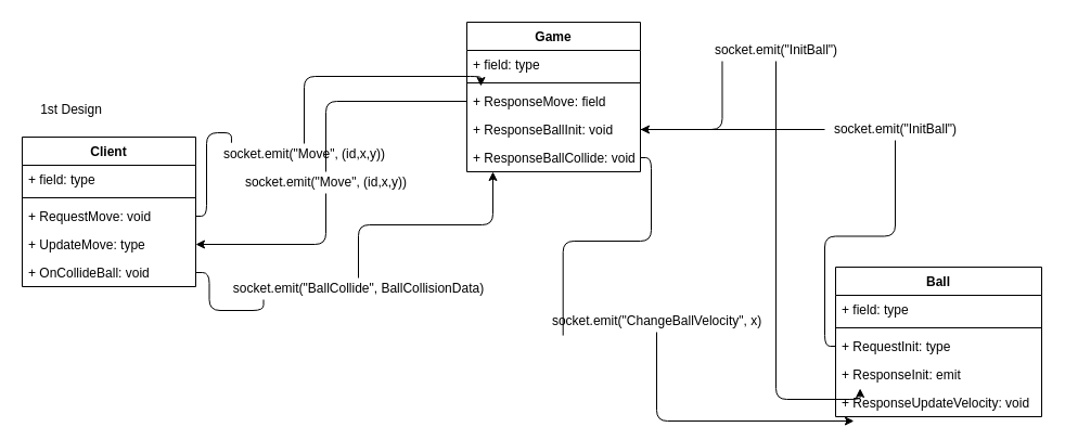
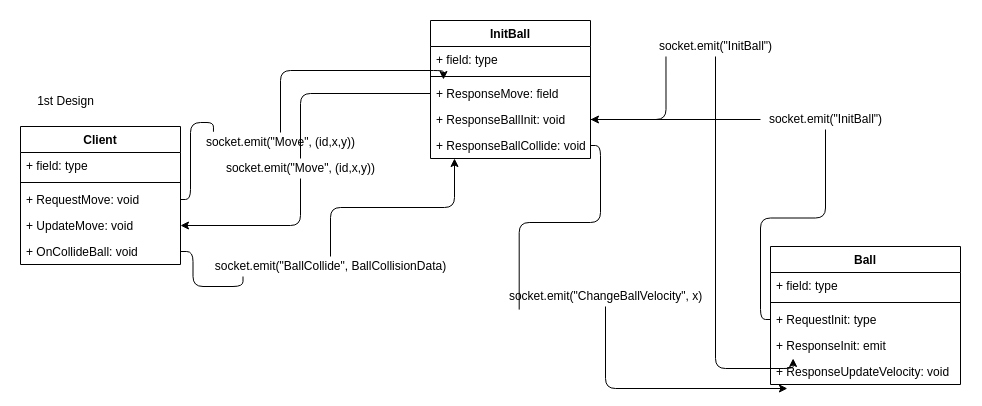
  <mxCell id="0" />
  <mxCell id="1" parent="0" />
  <mxCell id="2" value="Client" style="swimlane;fontStyle=1;align=center;verticalAlign=top;childLayout=stackLayout;horizontal=1;startSize=26;horizontalStack=0;resizeParent=1;resizeParentMax=0;resizeLast=0;collapsible=1;marginBottom=0;" vertex="1" parent="1"><mxGeometry x="20" y="126" width="160" height="138" as="geometry" /></mxCell>
  <mxCell id="3" value="+ field: type" style="text;strokeColor=none;fillColor=none;align=left;verticalAlign=top;spacingLeft=4;spacingRight=4;overflow=hidden;rotatable=0;points=[[0,0.5],[1,0.5]];portConstraint=eastwest;" vertex="1" parent="2"><mxGeometry y="26" width="160" height="26" as="geometry" /></mxCell>
  <mxCell id="4" value="" style="line;strokeWidth=1;fillColor=none;align=left;verticalAlign=middle;spacingTop=-1;spacingLeft=3;spacingRight=3;rotatable=0;labelPosition=right;points=[];portConstraint=eastwest;" vertex="1" parent="2"><mxGeometry y="52" width="160" height="8" as="geometry" /></mxCell>
  <mxCell id="5" value="+ RequestMove: void" style="text;strokeColor=none;fillColor=none;align=left;verticalAlign=top;spacingLeft=4;spacingRight=4;overflow=hidden;rotatable=0;points=[[0,0.5],[1,0.5]];portConstraint=eastwest;" vertex="1" parent="2"><mxGeometry y="60" width="160" height="26" as="geometry" /></mxCell>
- <mxCell id="6" value="+ UpdateMove: type" style="text;strokeColor=none;fillColor=none;align=left;verticalAlign=top;spacingLeft=4;spacingRight=4;overflow=hidden;rotatable=0;points=[[0,0.5],[1,0.5]];portConstraint=eastwest;" vertex="1" parent="2"><mxGeometry y="86" width="160" height="26" as="geometry" /></mxCell>
+ <mxCell id="6" value="+ UpdateMove: void" style="text;strokeColor=none;fillColor=none;align=left;verticalAlign=top;spacingLeft=4;spacingRight=4;overflow=hidden;rotatable=0;points=[[0,0.5],[1,0.5]];portConstraint=eastwest;" vertex="1" parent="2"><mxGeometry y="86" width="160" height="26" as="geometry" /></mxCell>
  <mxCell id="7" value="+ OnCollideBall: void" style="text;strokeColor=none;fillColor=none;align=left;verticalAlign=top;spacingLeft=4;spacingRight=4;overflow=hidden;rotatable=0;points=[[0,0.5],[1,0.5]];portConstraint=eastwest;" vertex="1" parent="2"><mxGeometry y="112" width="160" height="26" as="geometry" /></mxCell>
- <mxCell id="8" value="Game" style="swimlane;fontStyle=1;align=center;verticalAlign=top;childLayout=stackLayout;horizontal=1;startSize=26;horizontalStack=0;resizeParent=1;resizeParentMax=0;resizeLast=0;collapsible=1;marginBottom=0;" vertex="1" parent="1"><mxGeometry x="430" y="20" width="160" height="138" as="geometry" /></mxCell>
+ <mxCell id="8" value="InitBall" style="swimlane;fontStyle=1;align=center;verticalAlign=top;childLayout=stackLayout;horizontal=1;startSize=26;horizontalStack=0;resizeParent=1;resizeParentMax=0;resizeLast=0;collapsible=1;marginBottom=0;" vertex="1" parent="1"><mxGeometry x="430" y="20" width="160" height="138" as="geometry" /></mxCell>
  <mxCell id="9" value="+ field: type" style="text;strokeColor=none;fillColor=none;align=left;verticalAlign=top;spacingLeft=4;spacingRight=4;overflow=hidden;rotatable=0;points=[[0,0.5],[1,0.5]];portConstraint=eastwest;" vertex="1" parent="8"><mxGeometry y="26" width="160" height="26" as="geometry" /></mxCell>
  <mxCell id="10" value="" style="line;strokeWidth=1;fillColor=none;align=left;verticalAlign=middle;spacingTop=-1;spacingLeft=3;spacingRight=3;rotatable=0;labelPosition=right;points=[];portConstraint=eastwest;" vertex="1" parent="8"><mxGeometry y="52" width="160" height="8" as="geometry" /></mxCell>
  <mxCell id="11" value="+ ResponseMove: field" style="text;strokeColor=none;fillColor=none;align=left;verticalAlign=top;spacingLeft=4;spacingRight=4;overflow=hidden;rotatable=0;points=[[0,0.5],[1,0.5]];portConstraint=eastwest;" vertex="1" parent="8"><mxGeometry y="60" width="160" height="26" as="geometry" /></mxCell>
  <mxCell id="12" value="+ ResponseBallInit: void" style="text;strokeColor=none;fillColor=none;align=left;verticalAlign=top;spacingLeft=4;spacingRight=4;overflow=hidden;rotatable=0;points=[[0,0.5],[1,0.5]];portConstraint=eastwest;" vertex="1" parent="8"><mxGeometry y="86" width="160" height="26" as="geometry" /></mxCell>
  <mxCell id="13" value="+ ResponseBallCollide: void" style="text;strokeColor=none;fillColor=none;align=left;verticalAlign=top;spacingLeft=4;spacingRight=4;overflow=hidden;rotatable=0;points=[[0,0.5],[1,0.5]];portConstraint=eastwest;" vertex="1" parent="8"><mxGeometry y="112" width="160" height="26" as="geometry" /></mxCell>
  <mxCell id="14" style="edgeStyle=orthogonalEdgeStyle;html=1;entryX=0.081;entryY=-0.038;entryDx=0;entryDy=0;entryPerimeter=0;startArrow=none;" edge="1" parent="1" source="28" target="11"><mxGeometry relative="1" as="geometry" /></mxCell>
  <mxCell id="15" style="edgeStyle=orthogonalEdgeStyle;html=1;startArrow=none;" edge="1" parent="1" source="30" target="6"><mxGeometry relative="1" as="geometry" /></mxCell>
  <mxCell id="16" value="Ball" style="swimlane;fontStyle=1;align=center;verticalAlign=top;childLayout=stackLayout;horizontal=1;startSize=26;horizontalStack=0;resizeParent=1;resizeParentMax=0;resizeLast=0;collapsible=1;marginBottom=0;" vertex="1" parent="1"><mxGeometry x="770" y="246" width="190" height="138" as="geometry" /></mxCell>
  <mxCell id="17" value="+ field: type" style="text;strokeColor=none;fillColor=none;align=left;verticalAlign=top;spacingLeft=4;spacingRight=4;overflow=hidden;rotatable=0;points=[[0,0.5],[1,0.5]];portConstraint=eastwest;" vertex="1" parent="16"><mxGeometry y="26" width="190" height="26" as="geometry" /></mxCell>
  <mxCell id="18" value="" style="line;strokeWidth=1;fillColor=none;align=left;verticalAlign=middle;spacingTop=-1;spacingLeft=3;spacingRight=3;rotatable=0;labelPosition=right;points=[];portConstraint=eastwest;" vertex="1" parent="16"><mxGeometry y="52" width="190" height="8" as="geometry" /></mxCell>
  <mxCell id="19" value="+ RequestInit: type" style="text;strokeColor=none;fillColor=none;align=left;verticalAlign=top;spacingLeft=4;spacingRight=4;overflow=hidden;rotatable=0;points=[[0,0.5],[1,0.5]];portConstraint=eastwest;" vertex="1" parent="16"><mxGeometry y="60" width="190" height="26" as="geometry" /></mxCell>
  <mxCell id="20" value="+ ResponseInit: emit" style="text;strokeColor=none;fillColor=none;align=left;verticalAlign=top;spacingLeft=4;spacingRight=4;overflow=hidden;rotatable=0;points=[[0,0.5],[1,0.5]];portConstraint=eastwest;" vertex="1" parent="16"><mxGeometry y="86" width="190" height="26" as="geometry" /></mxCell>
  <mxCell id="21" value="+ ResponseUpdateVelocity: void" style="text;strokeColor=none;fillColor=none;align=left;verticalAlign=top;spacingLeft=4;spacingRight=4;overflow=hidden;rotatable=0;points=[[0,0.5],[1,0.5]];portConstraint=eastwest;" vertex="1" parent="16"><mxGeometry y="112" width="190" height="26" as="geometry" /></mxCell>
  <mxCell id="22" style="edgeStyle=orthogonalEdgeStyle;html=1;startArrow=none;" edge="1" parent="1" source="26" target="12"><mxGeometry relative="1" as="geometry" /></mxCell>
  <mxCell id="23" style="edgeStyle=orthogonalEdgeStyle;html=1;entryX=0.119;entryY=1;entryDx=0;entryDy=0;entryPerimeter=0;startArrow=none;" edge="1" parent="1" source="24" target="20"><mxGeometry relative="1" as="geometry" /></mxCell>
  <mxCell id="24" value="socket.emit(&quot;InitBall&quot;)" style="text;html=1;align=center;verticalAlign=middle;resizable=0;points=[];autosize=1;strokeColor=none;fillColor=none;" vertex="1" parent="1"><mxGeometry x="650" y="36" width="130" height="20" as="geometry" /></mxCell>
  <mxCell id="25" value="" style="edgeStyle=orthogonalEdgeStyle;html=1;entryX=0.119;entryY=1;entryDx=0;entryDy=0;entryPerimeter=0;endArrow=none;" edge="1" parent="1" source="12" target="24"><mxGeometry relative="1" as="geometry"><mxPoint x="518.763" y="198" as="sourcePoint" /><mxPoint x="709.04" y="284" as="targetPoint" /></mxGeometry></mxCell>
  <mxCell id="26" value="socket.emit(&quot;InitBall&quot;)" style="text;html=1;align=center;verticalAlign=middle;resizable=0;points=[];autosize=1;strokeColor=none;fillColor=none;" vertex="1" parent="1"><mxGeometry x="760" y="109" width="130" height="20" as="geometry" /></mxCell>
  <mxCell id="27" value="" style="edgeStyle=orthogonalEdgeStyle;html=1;endArrow=none;" edge="1" parent="1" source="19" target="26"><mxGeometry relative="1" as="geometry"><mxPoint x="729.054" y="246" as="sourcePoint" /><mxPoint x="540.946" y="198" as="targetPoint" /></mxGeometry></mxCell>
  <mxCell id="28" value="socket.emit(&quot;Move&quot;, (id,x,y))" style="text;html=1;align=center;verticalAlign=middle;resizable=0;points=[];autosize=1;strokeColor=none;fillColor=none;" vertex="1" parent="1"><mxGeometry x="200" y="132" width="160" height="20" as="geometry" /></mxCell>
  <mxCell id="29" value="" style="edgeStyle=orthogonalEdgeStyle;html=1;entryX=0.081;entryY=-0.038;entryDx=0;entryDy=0;entryPerimeter=0;endArrow=none;" edge="1" parent="1" source="5" target="28"><mxGeometry relative="1" as="geometry"><mxPoint x="156.893" y="186" as="sourcePoint" /><mxPoint x="412.96" y="115.012" as="targetPoint" /></mxGeometry></mxCell>
  <mxCell id="30" value="socket.emit(&quot;Move&quot;, (id,x,y))" style="text;html=1;align=center;verticalAlign=middle;resizable=0;points=[];autosize=1;strokeColor=none;fillColor=none;" vertex="1" parent="1"><mxGeometry x="220" y="158" width="160" height="20" as="geometry" /></mxCell>
  <mxCell id="31" value="" style="edgeStyle=orthogonalEdgeStyle;html=1;endArrow=none;" edge="1" parent="1" source="11" target="30"><mxGeometry relative="1" as="geometry"><mxPoint x="429.896" y="142" as="sourcePoint" /><mxPoint x="160.104" y="212" as="targetPoint" /></mxGeometry></mxCell>
  <mxCell id="32" value="1st Design" style="text;html=1;align=center;verticalAlign=middle;resizable=0;points=[];autosize=1;strokeColor=none;fillColor=none;" vertex="1" parent="1"><mxGeometry x="30" y="91" width="70" height="20" as="geometry" /></mxCell>
  <mxCell id="33" style="edgeStyle=orthogonalEdgeStyle;html=1;entryX=0.15;entryY=1;entryDx=0;entryDy=0;entryPerimeter=0;startArrow=none;" edge="1" parent="1" source="34" target="13"><mxGeometry relative="1" as="geometry" /></mxCell>
  <mxCell id="34" value="socket.emit(&quot;BallCollide&quot;, BallCollisionData)" style="text;html=1;align=center;verticalAlign=middle;resizable=0;points=[];autosize=1;strokeColor=none;fillColor=none;" vertex="1" parent="1"><mxGeometry x="205" y="256" width="250" height="20" as="geometry" /></mxCell>
  <mxCell id="35" value="" style="edgeStyle=orthogonalEdgeStyle;html=1;entryX=0.15;entryY=1;entryDx=0;entryDy=0;entryPerimeter=0;endArrow=none;" edge="1" parent="1" source="7" target="34"><mxGeometry relative="1" as="geometry"><mxPoint x="180" y="251" as="sourcePoint" /><mxPoint x="454" y="158" as="targetPoint" /></mxGeometry></mxCell>
  <mxCell id="36" style="edgeStyle=orthogonalEdgeStyle;html=1;entryX=0.089;entryY=1.154;entryDx=0;entryDy=0;entryPerimeter=0;startArrow=none;" edge="1" parent="1" source="37" target="21"><mxGeometry relative="1" as="geometry" /></mxCell>
  <mxCell id="37" value="socket.emit(&quot;ChangeBallVelocity&quot;, x)" style="text;html=1;align=center;verticalAlign=middle;resizable=0;points=[];autosize=1;strokeColor=none;fillColor=none;" vertex="1" parent="1"><mxGeometry x="500" y="286" width="210" height="20" as="geometry" /></mxCell>
  <mxCell id="38" value="" style="edgeStyle=orthogonalEdgeStyle;html=1;entryX=0.089;entryY=1.154;entryDx=0;entryDy=0;entryPerimeter=0;endArrow=none;" edge="1" parent="1" source="13" target="37"><mxGeometry relative="1" as="geometry"><mxPoint x="590" y="145" as="sourcePoint" /><mxPoint x="786.91" y="388.004" as="targetPoint" /></mxGeometry></mxCell>
